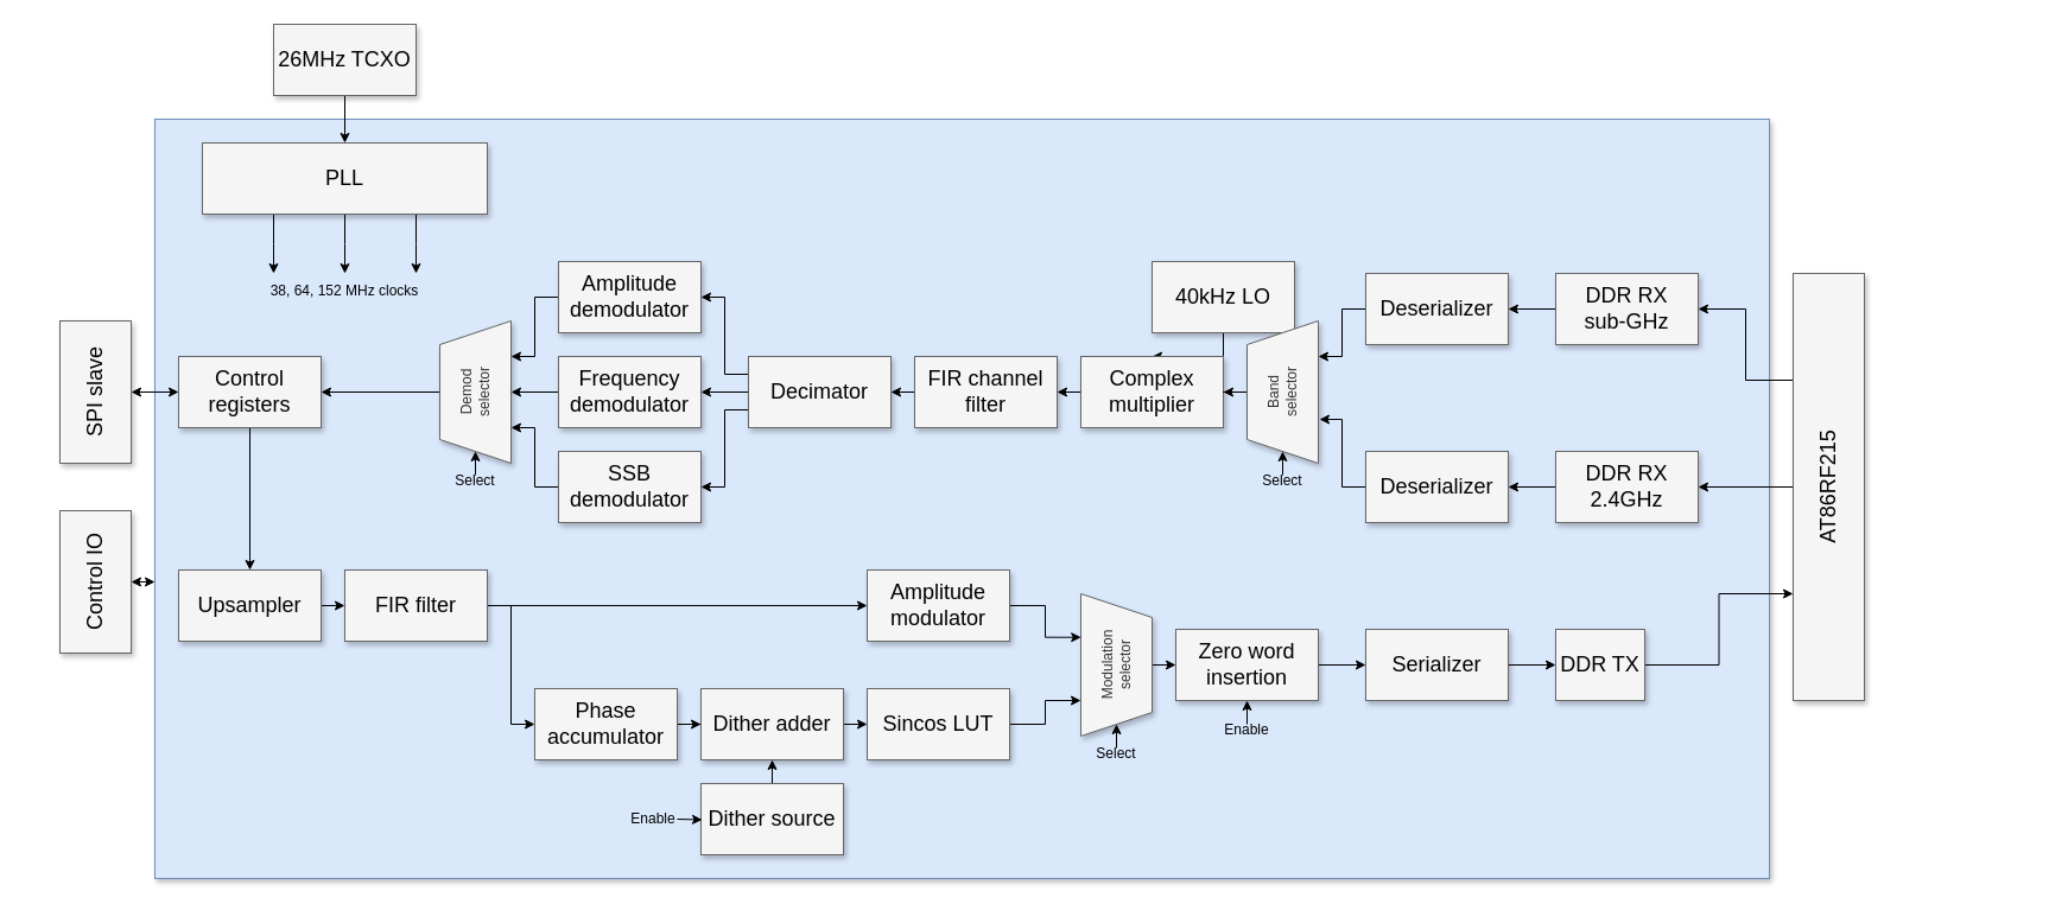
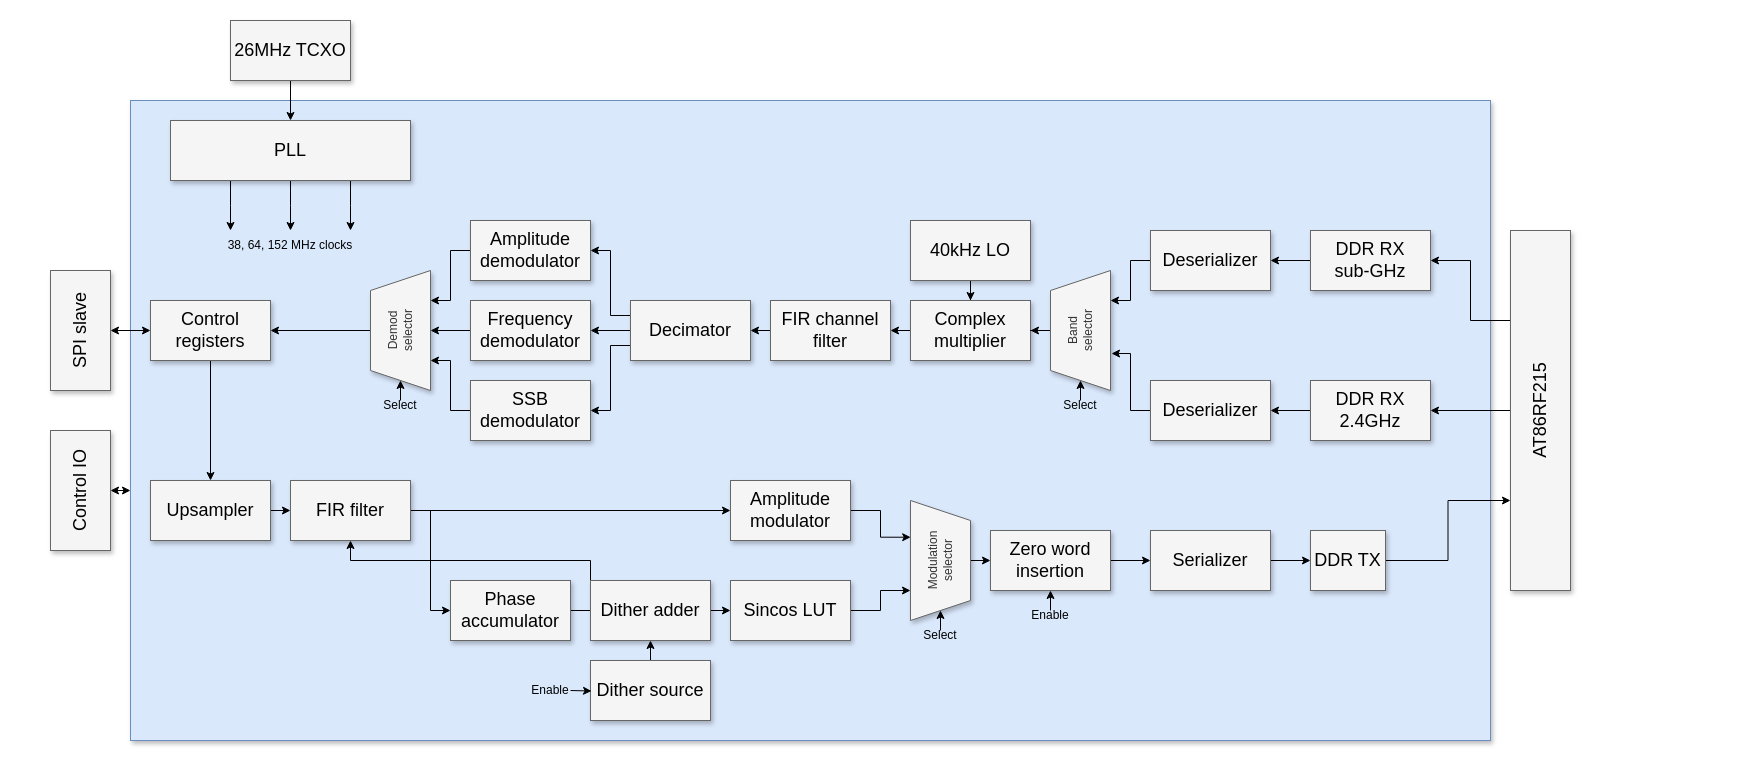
  <mxCell id="0" style=";html=1;" />
  <mxCell id="1" style=";html=1;" parent="0" />
  <mxCell id="2" value="" style="rounded=0;whiteSpace=wrap;html=1;shadow=1;glass=0;fillColor=#dae8fc;strokeColor=#6c8ebf;container=0;" vertex="1" parent="1"><mxGeometry x="130" y="100" width="1360" height="640" as="geometry" /></mxCell>
  <mxCell id="3" value="" style="edgeStyle=orthogonalEdgeStyle;rounded=0;orthogonalLoop=1;jettySize=auto;html=1;" edge="1" parent="1" source="4" target="43"><mxGeometry relative="1" as="geometry" /></mxCell>
  <mxCell id="4" value="DDR RX&lt;br&gt;sub-GHz" style="whiteSpace=wrap;html=1;shadow=1;fontSize=18;fillColor=#f5f5f5;strokeColor=#666666;" parent="1" vertex="1"><mxGeometry x="1310" y="230" width="120" height="60" as="geometry" /></mxCell>
  <mxCell id="5" value="" style="edgeStyle=orthogonalEdgeStyle;rounded=0;orthogonalLoop=1;jettySize=auto;html=1;" edge="1" parent="1" source="6" target="45"><mxGeometry relative="1" as="geometry" /></mxCell>
  <mxCell id="6" value="DDR RX&lt;br&gt;2.4GHz" style="whiteSpace=wrap;html=1;shadow=1;fontSize=18;fillColor=#f5f5f5;strokeColor=#666666;" parent="1" vertex="1"><mxGeometry x="1310" y="380" width="120" height="60" as="geometry" /></mxCell>
  <mxCell id="7" style="edgeStyle=orthogonalEdgeStyle;rounded=0;orthogonalLoop=1;jettySize=auto;html=1;exitX=1;exitY=0.5;exitDx=0;exitDy=0;entryX=0.25;entryY=0;entryDx=0;entryDy=0;" edge="1" parent="1" source="8" target="21"><mxGeometry relative="1" as="geometry" /></mxCell>
  <mxCell id="8" value="DDR TX" style="whiteSpace=wrap;html=1;shadow=1;fontSize=18;fillColor=#f5f5f5;strokeColor=#666666;" parent="1" vertex="1"><mxGeometry x="1310" y="530" width="75" height="60" as="geometry" /></mxCell>
  <mxCell id="9" style="edgeStyle=orthogonalEdgeStyle;rounded=0;orthogonalLoop=1;jettySize=auto;html=1;exitX=0.5;exitY=1;exitDx=0;exitDy=0;entryX=0.5;entryY=0;entryDx=0;entryDy=0;" edge="1" parent="1" source="12"><mxGeometry relative="1" as="geometry"><mxPoint x="290" y="230" as="targetPoint" /></mxGeometry></mxCell>
  <mxCell id="10" style="edgeStyle=orthogonalEdgeStyle;rounded=0;orthogonalLoop=1;jettySize=auto;html=1;exitX=0.25;exitY=1;exitDx=0;exitDy=0;entryX=0.25;entryY=0;entryDx=0;entryDy=0;" edge="1" parent="1" source="12"><mxGeometry relative="1" as="geometry"><mxPoint x="230" y="230" as="targetPoint" /></mxGeometry></mxCell>
  <mxCell id="11" style="edgeStyle=orthogonalEdgeStyle;rounded=0;orthogonalLoop=1;jettySize=auto;html=1;exitX=0.75;exitY=1;exitDx=0;exitDy=0;entryX=0.75;entryY=0;entryDx=0;entryDy=0;" edge="1" parent="1" source="12"><mxGeometry relative="1" as="geometry"><mxPoint x="350" y="230" as="targetPoint" /></mxGeometry></mxCell>
  <mxCell id="12" value="PLL" style="whiteSpace=wrap;html=1;shadow=1;fontSize=18;fillColor=#f5f5f5;strokeColor=#666666;" parent="1" vertex="1"><mxGeometry x="170" y="120" width="240" height="60" as="geometry" /></mxCell>
  <mxCell id="13" value="" style="edgeStyle=orthogonalEdgeStyle;rounded=0;orthogonalLoop=1;jettySize=auto;html=1;" edge="1" parent="1" source="14" target="12"><mxGeometry relative="1" as="geometry" /></mxCell>
  <mxCell id="14" value="26MHz TCXO" style="whiteSpace=wrap;html=1;fontSize=18;fillColor=#f5f5f5;strokeColor=#666666;shadow=1;" vertex="1" parent="1"><mxGeometry x="230" y="20" width="120" height="60" as="geometry" /></mxCell>
  <mxCell id="15" value="38, 64, 152 MHz clocks" style="text;html=1;strokeColor=none;fillColor=none;align=center;verticalAlign=middle;whiteSpace=wrap;rounded=0;" vertex="1" parent="1"><mxGeometry x="190" y="230" width="200" height="30" as="geometry" /></mxCell>
  <mxCell id="16" style="edgeStyle=orthogonalEdgeStyle;rounded=0;orthogonalLoop=1;jettySize=auto;html=1;exitX=0;exitY=0.5;exitDx=0;exitDy=0;startArrow=classic;startFill=1;endArrow=none;endFill=0;" edge="1" parent="1" source="18"><mxGeometry relative="1" as="geometry"><mxPoint x="430" y="510" as="targetPoint" /></mxGeometry></mxCell>
- <mxCell id="17" style="edgeStyle=orthogonalEdgeStyle;rounded=0;orthogonalLoop=1;jettySize=auto;html=1;exitX=1;exitY=0.5;exitDx=0;exitDy=0;startArrow=none;startFill=0;endArrow=classic;endFill=1;" edge="1" parent="1" source="18" target="25"><mxGeometry relative="1" as="geometry" /></mxCell>
+ <mxCell id="17" style="edgeStyle=orthogonalEdgeStyle;rounded=0;orthogonalLoop=1;jettySize=auto;html=1;exitX=1;exitY=0.5;exitDx=0;exitDy=0;startArrow=none;startFill=0;endArrow=classic;endFill=1;" edge="1" parent="1" source="18" target="59"><mxGeometry relative="1" as="geometry" /></mxCell>
  <mxCell id="18" value="Phase accumulator" style="whiteSpace=wrap;html=1;shadow=1;fontSize=18;fillColor=#f5f5f5;strokeColor=#666666;" vertex="1" parent="1"><mxGeometry x="450" y="580" width="120" height="60" as="geometry" /></mxCell>
  <mxCell id="19" style="edgeStyle=orthogonalEdgeStyle;rounded=0;orthogonalLoop=1;jettySize=auto;html=1;exitX=0.75;exitY=0;exitDx=0;exitDy=0;entryX=1;entryY=0.5;entryDx=0;entryDy=0;" edge="1" parent="1" source="21" target="4"><mxGeometry relative="1" as="geometry" /></mxCell>
  <mxCell id="20" style="edgeStyle=orthogonalEdgeStyle;rounded=0;orthogonalLoop=1;jettySize=auto;html=1;exitX=0.5;exitY=0;exitDx=0;exitDy=0;entryX=1;entryY=0.5;entryDx=0;entryDy=0;" edge="1" parent="1" source="21" target="6"><mxGeometry relative="1" as="geometry" /></mxCell>
  <mxCell id="21" value="AT86RF215" style="whiteSpace=wrap;html=1;shadow=1;fontSize=18;fillColor=#f5f5f5;strokeColor=#666666;rotation=-90;" vertex="1" parent="1"><mxGeometry x="1360" y="380" width="360" height="60" as="geometry" /></mxCell>
  <mxCell id="22" style="edgeStyle=orthogonalEdgeStyle;rounded=0;orthogonalLoop=1;jettySize=auto;html=1;exitX=0.5;exitY=0;exitDx=0;exitDy=0;entryX=0.5;entryY=1;entryDx=0;entryDy=0;startArrow=none;startFill=0;" edge="1" parent="1" source="23" target="25"><mxGeometry relative="1" as="geometry" /></mxCell>
  <mxCell id="23" value="Dither source" style="whiteSpace=wrap;html=1;shadow=1;fontSize=18;fillColor=#f5f5f5;strokeColor=#666666;" vertex="1" parent="1"><mxGeometry x="590" y="660" width="120" height="60" as="geometry" /></mxCell>
  <mxCell id="24" style="edgeStyle=orthogonalEdgeStyle;rounded=0;orthogonalLoop=1;jettySize=auto;html=1;exitX=1;exitY=0.5;exitDx=0;exitDy=0;entryX=0;entryY=0.5;entryDx=0;entryDy=0;startArrow=none;startFill=0;endArrow=classic;endFill=1;" edge="1" parent="1" source="25" target="27"><mxGeometry relative="1" as="geometry" /></mxCell>
  <mxCell id="25" value="Dither adder" style="whiteSpace=wrap;html=1;shadow=1;fontSize=18;fillColor=#f5f5f5;strokeColor=#666666;" vertex="1" parent="1"><mxGeometry x="590" y="580" width="120" height="60" as="geometry" /></mxCell>
  <mxCell id="26" style="edgeStyle=orthogonalEdgeStyle;rounded=0;orthogonalLoop=1;jettySize=auto;html=1;exitX=1;exitY=0.5;exitDx=0;exitDy=0;entryX=0.75;entryY=1;entryDx=0;entryDy=0;startArrow=none;startFill=0;endArrow=classic;endFill=1;" edge="1" parent="1" source="27" target="37"><mxGeometry relative="1" as="geometry" /></mxCell>
  <mxCell id="27" value="Sincos LUT" style="whiteSpace=wrap;html=1;shadow=1;fontSize=18;fillColor=#f5f5f5;strokeColor=#666666;" vertex="1" parent="1"><mxGeometry x="730" y="580" width="120" height="60" as="geometry" /></mxCell>
  <mxCell id="28" style="edgeStyle=orthogonalEdgeStyle;rounded=0;orthogonalLoop=1;jettySize=auto;html=1;exitX=1;exitY=0.5;exitDx=0;exitDy=0;entryX=0.306;entryY=0.997;entryDx=0;entryDy=0;entryPerimeter=0;" edge="1" parent="1" source="29" target="37"><mxGeometry relative="1" as="geometry" /></mxCell>
  <mxCell id="29" value="Amplitude modulator" style="whiteSpace=wrap;html=1;shadow=1;fontSize=18;fillColor=#f5f5f5;strokeColor=#666666;" vertex="1" parent="1"><mxGeometry x="730" y="480" width="120" height="60" as="geometry" /></mxCell>
  <mxCell id="30" style="edgeStyle=orthogonalEdgeStyle;rounded=0;orthogonalLoop=1;jettySize=auto;html=1;exitX=0.5;exitY=1;exitDx=0;exitDy=0;entryX=0.5;entryY=0;entryDx=0;entryDy=0;" edge="1" parent="1" source="31" target="61"><mxGeometry relative="1" as="geometry" /></mxCell>
  <mxCell id="31" value="Control registers" style="whiteSpace=wrap;html=1;shadow=1;fontSize=18;fillColor=#f5f5f5;strokeColor=#666666;" vertex="1" parent="1"><mxGeometry x="150" y="300" width="120" height="60" as="geometry" /></mxCell>
  <mxCell id="32" style="edgeStyle=orthogonalEdgeStyle;rounded=0;orthogonalLoop=1;jettySize=auto;html=1;exitX=0.5;exitY=1;exitDx=0;exitDy=0;entryX=0;entryY=0.5;entryDx=0;entryDy=0;startArrow=classic;startFill=1;" edge="1" parent="1" source="33" target="31"><mxGeometry relative="1" as="geometry" /></mxCell>
  <mxCell id="33" value="SPI slave" style="whiteSpace=wrap;html=1;shadow=1;fontSize=18;fillColor=#f5f5f5;strokeColor=#666666;direction=east;rotation=-90;" vertex="1" parent="1"><mxGeometry x="20" y="300" width="120" height="60" as="geometry" /></mxCell>
  <mxCell id="34" value="" style="edgeStyle=orthogonalEdgeStyle;rounded=0;orthogonalLoop=1;jettySize=auto;html=1;" edge="1" parent="1" source="35" target="39"><mxGeometry relative="1" as="geometry" /></mxCell>
- <mxCell id="35" value="40kHz LO" style="whiteSpace=wrap;html=1;shadow=1;fontSize=18;fillColor=#f5f5f5;strokeColor=#666666;glass=0;" vertex="1" parent="1"><mxGeometry x="970" y="220" width="120" height="60" as="geometry" /></mxCell>
+ <mxCell id="35" value="40kHz LO" style="whiteSpace=wrap;html=1;shadow=1;fontSize=18;fillColor=#f5f5f5;strokeColor=#666666;glass=0;" vertex="1" parent="1"><mxGeometry x="910" y="220" width="120" height="60" as="geometry" /></mxCell>
  <mxCell id="36" style="edgeStyle=orthogonalEdgeStyle;rounded=0;orthogonalLoop=1;jettySize=auto;html=1;exitX=0.5;exitY=0;exitDx=0;exitDy=0;entryX=0;entryY=0.5;entryDx=0;entryDy=0;" edge="1" parent="1" source="37" target="63"><mxGeometry relative="1" as="geometry" /></mxCell>
  <mxCell id="37" value="Modulation&lt;br&gt;selector" style="shape=trapezoid;perimeter=trapezoidPerimeter;whiteSpace=wrap;html=1;fixedSize=1;fillColor=#f5f5f5;fontColor=#333333;strokeColor=#666666;shadow=1;direction=west;rotation=-90;" vertex="1" parent="1"><mxGeometry x="880" y="530" width="120" height="60" as="geometry" /></mxCell>
  <mxCell id="38" style="edgeStyle=orthogonalEdgeStyle;rounded=0;orthogonalLoop=1;jettySize=auto;html=1;exitX=0;exitY=0.5;exitDx=0;exitDy=0;entryX=1;entryY=0.5;entryDx=0;entryDy=0;" edge="1" parent="1" source="39" target="47"><mxGeometry relative="1" as="geometry" /></mxCell>
  <mxCell id="39" value="Complex multiplier" style="whiteSpace=wrap;html=1;shadow=1;fontSize=18;fillColor=#f5f5f5;strokeColor=#666666;glass=0;" vertex="1" parent="1"><mxGeometry x="910" y="300" width="120" height="60" as="geometry" /></mxCell>
  <mxCell id="40" value="" style="edgeStyle=orthogonalEdgeStyle;rounded=0;orthogonalLoop=1;jettySize=auto;html=1;" edge="1" parent="1" source="41" target="39"><mxGeometry relative="1" as="geometry" /></mxCell>
  <mxCell id="41" value="Band&lt;br&gt;selector" style="shape=trapezoid;perimeter=trapezoidPerimeter;whiteSpace=wrap;html=1;fixedSize=1;fillColor=#f5f5f5;fontColor=#333333;strokeColor=#666666;shadow=1;direction=east;rotation=-90;" vertex="1" parent="1"><mxGeometry x="1020" y="300" width="120" height="60" as="geometry" /></mxCell>
  <mxCell id="42" style="edgeStyle=orthogonalEdgeStyle;rounded=0;orthogonalLoop=1;jettySize=auto;html=1;exitX=0;exitY=0.5;exitDx=0;exitDy=0;entryX=0.75;entryY=1;entryDx=0;entryDy=0;" edge="1" parent="1" source="43" target="41"><mxGeometry relative="1" as="geometry" /></mxCell>
  <mxCell id="43" value="Deserializer" style="whiteSpace=wrap;html=1;shadow=1;fontSize=18;fillColor=#f5f5f5;strokeColor=#666666;glass=0;" vertex="1" parent="1"><mxGeometry x="1150" y="230" width="120" height="60" as="geometry" /></mxCell>
  <mxCell id="44" style="edgeStyle=orthogonalEdgeStyle;rounded=0;orthogonalLoop=1;jettySize=auto;html=1;exitX=0;exitY=0.5;exitDx=0;exitDy=0;entryX=0.308;entryY=1.017;entryDx=0;entryDy=0;entryPerimeter=0;" edge="1" parent="1" source="45" target="41"><mxGeometry relative="1" as="geometry" /></mxCell>
  <mxCell id="45" value="Deserializer" style="whiteSpace=wrap;html=1;shadow=1;fontSize=18;fillColor=#f5f5f5;strokeColor=#666666;glass=0;" vertex="1" parent="1"><mxGeometry x="1150" y="380" width="120" height="60" as="geometry" /></mxCell>
  <mxCell id="46" style="edgeStyle=orthogonalEdgeStyle;rounded=0;orthogonalLoop=1;jettySize=auto;html=1;exitX=0;exitY=0.5;exitDx=0;exitDy=0;entryX=1;entryY=0.5;entryDx=0;entryDy=0;" edge="1" parent="1" source="47" target="51"><mxGeometry relative="1" as="geometry" /></mxCell>
  <mxCell id="47" value="FIR channel filter" style="whiteSpace=wrap;html=1;shadow=1;fontSize=18;fillColor=#f5f5f5;strokeColor=#666666;glass=0;" vertex="1" parent="1"><mxGeometry x="770" y="300" width="120" height="60" as="geometry" /></mxCell>
  <mxCell id="48" style="edgeStyle=orthogonalEdgeStyle;rounded=0;orthogonalLoop=1;jettySize=auto;html=1;exitX=0;exitY=0.25;exitDx=0;exitDy=0;entryX=1;entryY=0.5;entryDx=0;entryDy=0;" edge="1" parent="1" source="51" target="53"><mxGeometry relative="1" as="geometry" /></mxCell>
  <mxCell id="49" value="" style="edgeStyle=orthogonalEdgeStyle;rounded=0;orthogonalLoop=1;jettySize=auto;html=1;" edge="1" parent="1" source="51" target="55"><mxGeometry relative="1" as="geometry" /></mxCell>
  <mxCell id="50" style="edgeStyle=orthogonalEdgeStyle;rounded=0;orthogonalLoop=1;jettySize=auto;html=1;exitX=0;exitY=0.75;exitDx=0;exitDy=0;entryX=1;entryY=0.5;entryDx=0;entryDy=0;" edge="1" parent="1" source="51" target="57"><mxGeometry relative="1" as="geometry" /></mxCell>
  <mxCell id="51" value="Decimator" style="whiteSpace=wrap;html=1;shadow=1;fontSize=18;fillColor=#f5f5f5;strokeColor=#666666;glass=0;" vertex="1" parent="1"><mxGeometry x="630" y="300" width="120" height="60" as="geometry" /></mxCell>
  <mxCell id="52" style="edgeStyle=orthogonalEdgeStyle;rounded=0;orthogonalLoop=1;jettySize=auto;html=1;exitX=0;exitY=0.5;exitDx=0;exitDy=0;entryX=0.75;entryY=1;entryDx=0;entryDy=0;" edge="1" parent="1" source="53" target="67"><mxGeometry relative="1" as="geometry" /></mxCell>
  <mxCell id="53" value="Amplitude demodulator" style="whiteSpace=wrap;html=1;shadow=1;fontSize=18;fillColor=#f5f5f5;strokeColor=#666666;glass=0;" vertex="1" parent="1"><mxGeometry x="470" y="220" width="120" height="60" as="geometry" /></mxCell>
  <mxCell id="54" value="" style="edgeStyle=orthogonalEdgeStyle;rounded=0;orthogonalLoop=1;jettySize=auto;html=1;" edge="1" parent="1" source="55" target="67"><mxGeometry relative="1" as="geometry" /></mxCell>
  <mxCell id="55" value="Frequency demodulator" style="whiteSpace=wrap;html=1;shadow=1;fontSize=18;fillColor=#f5f5f5;strokeColor=#666666;glass=0;" vertex="1" parent="1"><mxGeometry x="470" y="300" width="120" height="60" as="geometry" /></mxCell>
  <mxCell id="56" style="edgeStyle=orthogonalEdgeStyle;rounded=0;orthogonalLoop=1;jettySize=auto;html=1;exitX=0;exitY=0.5;exitDx=0;exitDy=0;entryX=0.25;entryY=1;entryDx=0;entryDy=0;" edge="1" parent="1" source="57" target="67"><mxGeometry relative="1" as="geometry" /></mxCell>
  <mxCell id="57" value="SSB demodulator" style="whiteSpace=wrap;html=1;shadow=1;fontSize=18;fillColor=#f5f5f5;strokeColor=#666666;glass=0;" vertex="1" parent="1"><mxGeometry x="470" y="380" width="120" height="60" as="geometry" /></mxCell>
  <mxCell id="58" style="edgeStyle=orthogonalEdgeStyle;rounded=0;orthogonalLoop=1;jettySize=auto;html=1;exitX=1;exitY=0.5;exitDx=0;exitDy=0;entryX=0;entryY=0.5;entryDx=0;entryDy=0;startArrow=none;startFill=0;" edge="1" parent="1" source="59" target="29"><mxGeometry relative="1" as="geometry" /></mxCell>
  <mxCell id="59" value="FIR filter" style="whiteSpace=wrap;html=1;shadow=1;fontSize=18;fillColor=#f5f5f5;strokeColor=#666666;glass=0;" vertex="1" parent="1"><mxGeometry x="290" y="480" width="120" height="60" as="geometry" /></mxCell>
  <mxCell id="60" style="edgeStyle=orthogonalEdgeStyle;rounded=0;orthogonalLoop=1;jettySize=auto;html=1;exitX=1;exitY=0.5;exitDx=0;exitDy=0;entryX=0;entryY=0.5;entryDx=0;entryDy=0;" edge="1" parent="1" source="61" target="59"><mxGeometry relative="1" as="geometry" /></mxCell>
  <mxCell id="61" value="Upsampler" style="whiteSpace=wrap;html=1;shadow=1;fontSize=18;fillColor=#f5f5f5;strokeColor=#666666;glass=0;" vertex="1" parent="1"><mxGeometry x="150" y="480" width="120" height="60" as="geometry" /></mxCell>
  <mxCell id="62" value="" style="edgeStyle=orthogonalEdgeStyle;rounded=0;orthogonalLoop=1;jettySize=auto;html=1;" edge="1" parent="1" source="63" target="65"><mxGeometry relative="1" as="geometry" /></mxCell>
  <mxCell id="63" value="Zero word&lt;br&gt;insertion" style="whiteSpace=wrap;html=1;shadow=1;fontSize=18;fillColor=#f5f5f5;strokeColor=#666666;glass=0;" vertex="1" parent="1"><mxGeometry x="990" y="530" width="120" height="60" as="geometry" /></mxCell>
  <mxCell id="64" value="" style="edgeStyle=orthogonalEdgeStyle;rounded=0;orthogonalLoop=1;jettySize=auto;html=1;" edge="1" parent="1" source="65" target="8"><mxGeometry relative="1" as="geometry" /></mxCell>
  <mxCell id="65" value="Serializer" style="whiteSpace=wrap;html=1;shadow=1;fontSize=18;fillColor=#f5f5f5;strokeColor=#666666;glass=0;" vertex="1" parent="1"><mxGeometry x="1150" y="530" width="120" height="60" as="geometry" /></mxCell>
  <mxCell id="66" value="" style="edgeStyle=orthogonalEdgeStyle;rounded=0;orthogonalLoop=1;jettySize=auto;html=1;" edge="1" parent="1" source="67" target="31"><mxGeometry relative="1" as="geometry" /></mxCell>
  <mxCell id="67" value="Demod&lt;br&gt;selector" style="shape=trapezoid;perimeter=trapezoidPerimeter;whiteSpace=wrap;html=1;fixedSize=1;fillColor=#f5f5f5;fontColor=#333333;strokeColor=#666666;shadow=1;direction=east;rotation=-90;" vertex="1" parent="1"><mxGeometry x="340" y="300" width="120" height="60" as="geometry" /></mxCell>
  <mxCell id="68" value="Enable" style="text;html=1;strokeColor=none;fillColor=none;align=center;verticalAlign=middle;whiteSpace=wrap;rounded=0;" vertex="1" parent="1"><mxGeometry x="450" y="675" width="200" height="30" as="geometry" /></mxCell>
  <mxCell id="69" value="" style="edgeStyle=orthogonalEdgeStyle;rounded=0;orthogonalLoop=1;jettySize=auto;html=1;" edge="1" parent="1"><mxGeometry relative="1" as="geometry"><mxPoint x="940" y="630" as="sourcePoint" /><mxPoint x="940" y="610" as="targetPoint" /></mxGeometry></mxCell>
  <mxCell id="70" value="Select" style="text;html=1;strokeColor=none;fillColor=none;align=center;verticalAlign=middle;whiteSpace=wrap;rounded=0;" vertex="1" parent="1"><mxGeometry x="840" y="620" width="200" height="30" as="geometry" /></mxCell>
  <mxCell id="71" value="" style="edgeStyle=orthogonalEdgeStyle;rounded=0;orthogonalLoop=1;jettySize=auto;html=1;" edge="1" parent="1"><mxGeometry relative="1" as="geometry"><mxPoint x="1080" y="400" as="sourcePoint" /><mxPoint x="1080" y="380" as="targetPoint" /></mxGeometry></mxCell>
  <mxCell id="72" value="Select" style="text;html=1;strokeColor=none;fillColor=none;align=center;verticalAlign=middle;whiteSpace=wrap;rounded=0;" vertex="1" parent="1"><mxGeometry x="980" y="390" width="200" height="30" as="geometry" /></mxCell>
  <mxCell id="73" value="" style="edgeStyle=orthogonalEdgeStyle;rounded=0;orthogonalLoop=1;jettySize=auto;html=1;" edge="1" parent="1"><mxGeometry relative="1" as="geometry"><mxPoint x="1050" y="610" as="sourcePoint" /><mxPoint x="1050" y="590" as="targetPoint" /></mxGeometry></mxCell>
  <mxCell id="74" value="Enable" style="text;html=1;strokeColor=none;fillColor=none;align=center;verticalAlign=middle;whiteSpace=wrap;rounded=0;" vertex="1" parent="1"><mxGeometry x="950" y="600" width="200" height="30" as="geometry" /></mxCell>
  <mxCell id="75" value="" style="edgeStyle=orthogonalEdgeStyle;rounded=0;orthogonalLoop=1;jettySize=auto;html=1;startArrow=classic;startFill=1;" edge="1" parent="1" source="76"><mxGeometry relative="1" as="geometry"><mxPoint x="130" y="490" as="targetPoint" /></mxGeometry></mxCell>
  <mxCell id="76" value="Control IO" style="whiteSpace=wrap;html=1;shadow=1;fontSize=18;fillColor=#f5f5f5;strokeColor=#666666;direction=east;rotation=-90;" vertex="1" parent="1"><mxGeometry x="20" y="460" width="120" height="60" as="geometry" /></mxCell>
  <mxCell id="77" value="" style="edgeStyle=orthogonalEdgeStyle;rounded=0;orthogonalLoop=1;jettySize=auto;html=1;" edge="1" parent="1"><mxGeometry relative="1" as="geometry"><mxPoint x="400" y="400" as="sourcePoint" /><mxPoint x="400" y="380" as="targetPoint" /></mxGeometry></mxCell>
  <mxCell id="78" value="Select" style="text;html=1;strokeColor=none;fillColor=none;align=center;verticalAlign=middle;whiteSpace=wrap;rounded=0;" vertex="1" parent="1"><mxGeometry x="300" y="390" width="200" height="30" as="geometry" /></mxCell>
  <mxCell id="79" value="" style="edgeStyle=orthogonalEdgeStyle;rounded=0;orthogonalLoop=1;jettySize=auto;html=1;startArrow=none;startFill=0;" edge="1" parent="1" target="23"><mxGeometry relative="1" as="geometry"><mxPoint x="570" y="690" as="sourcePoint" /></mxGeometry></mxCell>
